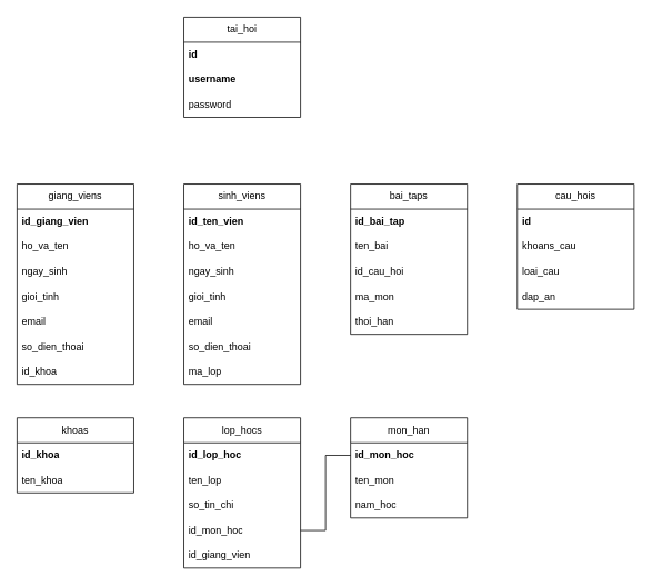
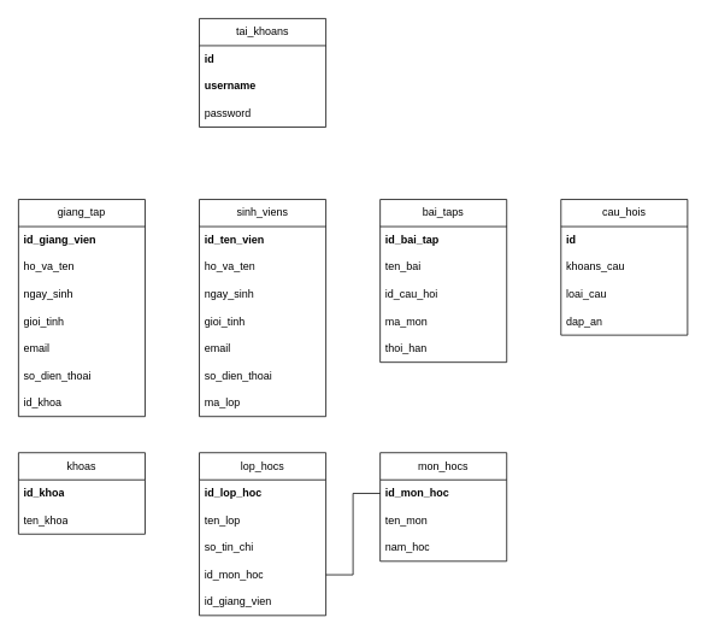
  <mxCell id="0" />
  <mxCell id="1" parent="0" />
- <mxCell id="2" value="giang_viens" style="swimlane;fontStyle=0;childLayout=stackLayout;horizontal=1;startSize=30;horizontalStack=0;resizeParent=1;resizeParentMax=0;resizeLast=0;collapsible=1;marginBottom=0;whiteSpace=wrap;html=1;" vertex="1" parent="1"><mxGeometry x="20" y="220" width="140" height="240" as="geometry" /></mxCell>
+ <mxCell id="2" value="giang_tap" style="swimlane;fontStyle=0;childLayout=stackLayout;horizontal=1;startSize=30;horizontalStack=0;resizeParent=1;resizeParentMax=0;resizeLast=0;collapsible=1;marginBottom=0;whiteSpace=wrap;html=1;" vertex="1" parent="1"><mxGeometry x="20" y="220" width="140" height="240" as="geometry" /></mxCell>
  <mxCell id="3" value="id_giang_vien" style="text;strokeColor=none;fillColor=none;align=left;verticalAlign=middle;spacingLeft=4;spacingRight=4;overflow=hidden;points=[[0,0.5],[1,0.5]];portConstraint=eastwest;rotatable=0;whiteSpace=wrap;html=1;fontStyle=1" vertex="1" parent="2"><mxGeometry y="30" width="140" height="30" as="geometry" /></mxCell>
  <mxCell id="4" value="ho_va_ten" style="text;strokeColor=none;fillColor=none;align=left;verticalAlign=middle;spacingLeft=4;spacingRight=4;overflow=hidden;points=[[0,0.5],[1,0.5]];portConstraint=eastwest;rotatable=0;whiteSpace=wrap;html=1;" vertex="1" parent="2"><mxGeometry y="60" width="140" height="30" as="geometry" /></mxCell>
  <mxCell id="5" value="ngay_sinh" style="text;strokeColor=none;fillColor=none;align=left;verticalAlign=middle;spacingLeft=4;spacingRight=4;overflow=hidden;points=[[0,0.5],[1,0.5]];portConstraint=eastwest;rotatable=0;whiteSpace=wrap;html=1;" vertex="1" parent="2"><mxGeometry y="90" width="140" height="30" as="geometry" /></mxCell>
  <mxCell id="6" value="gioi_tinh" style="text;strokeColor=none;fillColor=none;align=left;verticalAlign=middle;spacingLeft=4;spacingRight=4;overflow=hidden;points=[[0,0.5],[1,0.5]];portConstraint=eastwest;rotatable=0;whiteSpace=wrap;html=1;" vertex="1" parent="2"><mxGeometry y="120" width="140" height="30" as="geometry" /></mxCell>
  <mxCell id="7" value="email" style="text;strokeColor=none;fillColor=none;align=left;verticalAlign=middle;spacingLeft=4;spacingRight=4;overflow=hidden;points=[[0,0.5],[1,0.5]];portConstraint=eastwest;rotatable=0;whiteSpace=wrap;html=1;" vertex="1" parent="2"><mxGeometry y="150" width="140" height="30" as="geometry" /></mxCell>
  <mxCell id="8" value="so_dien_thoai" style="text;strokeColor=none;fillColor=none;align=left;verticalAlign=middle;spacingLeft=4;spacingRight=4;overflow=hidden;points=[[0,0.5],[1,0.5]];portConstraint=eastwest;rotatable=0;whiteSpace=wrap;html=1;" vertex="1" parent="2"><mxGeometry y="180" width="140" height="30" as="geometry" /></mxCell>
  <mxCell id="9" value="id_khoa" style="text;strokeColor=none;fillColor=none;align=left;verticalAlign=middle;spacingLeft=4;spacingRight=4;overflow=hidden;points=[[0,0.5],[1,0.5]];portConstraint=eastwest;rotatable=0;whiteSpace=wrap;html=1;" vertex="1" parent="2"><mxGeometry y="210" width="140" height="30" as="geometry" /></mxCell>
  <mxCell id="10" value="sinh_viens" style="swimlane;fontStyle=0;childLayout=stackLayout;horizontal=1;startSize=30;horizontalStack=0;resizeParent=1;resizeParentMax=0;resizeLast=0;collapsible=1;marginBottom=0;whiteSpace=wrap;html=1;" vertex="1" parent="1"><mxGeometry x="220" y="220" width="140" height="240" as="geometry" /></mxCell>
  <mxCell id="11" value="id_ten_vien" style="text;strokeColor=none;fillColor=none;align=left;verticalAlign=middle;spacingLeft=4;spacingRight=4;overflow=hidden;points=[[0,0.5],[1,0.5]];portConstraint=eastwest;rotatable=0;whiteSpace=wrap;html=1;fontStyle=1" vertex="1" parent="10"><mxGeometry y="30" width="140" height="30" as="geometry" /></mxCell>
  <mxCell id="12" value="ho_va_ten" style="text;strokeColor=none;fillColor=none;align=left;verticalAlign=middle;spacingLeft=4;spacingRight=4;overflow=hidden;points=[[0,0.5],[1,0.5]];portConstraint=eastwest;rotatable=0;whiteSpace=wrap;html=1;" vertex="1" parent="10"><mxGeometry y="60" width="140" height="30" as="geometry" /></mxCell>
  <mxCell id="13" value="ngay_sinh" style="text;strokeColor=none;fillColor=none;align=left;verticalAlign=middle;spacingLeft=4;spacingRight=4;overflow=hidden;points=[[0,0.5],[1,0.5]];portConstraint=eastwest;rotatable=0;whiteSpace=wrap;html=1;" vertex="1" parent="10"><mxGeometry y="90" width="140" height="30" as="geometry" /></mxCell>
  <mxCell id="14" value="gioi_tinh" style="text;strokeColor=none;fillColor=none;align=left;verticalAlign=middle;spacingLeft=4;spacingRight=4;overflow=hidden;points=[[0,0.5],[1,0.5]];portConstraint=eastwest;rotatable=0;whiteSpace=wrap;html=1;" vertex="1" parent="10"><mxGeometry y="120" width="140" height="30" as="geometry" /></mxCell>
  <mxCell id="15" value="email" style="text;strokeColor=none;fillColor=none;align=left;verticalAlign=middle;spacingLeft=4;spacingRight=4;overflow=hidden;points=[[0,0.5],[1,0.5]];portConstraint=eastwest;rotatable=0;whiteSpace=wrap;html=1;" vertex="1" parent="10"><mxGeometry y="150" width="140" height="30" as="geometry" /></mxCell>
  <mxCell id="16" value="so_dien_thoai" style="text;strokeColor=none;fillColor=none;align=left;verticalAlign=middle;spacingLeft=4;spacingRight=4;overflow=hidden;points=[[0,0.5],[1,0.5]];portConstraint=eastwest;rotatable=0;whiteSpace=wrap;html=1;" vertex="1" parent="10"><mxGeometry y="180" width="140" height="30" as="geometry" /></mxCell>
  <mxCell id="17" value="ma_lop" style="text;strokeColor=none;fillColor=none;align=left;verticalAlign=middle;spacingLeft=4;spacingRight=4;overflow=hidden;points=[[0,0.5],[1,0.5]];portConstraint=eastwest;rotatable=0;whiteSpace=wrap;html=1;" vertex="1" parent="10"><mxGeometry y="210" width="140" height="30" as="geometry" /></mxCell>
- <mxCell id="18" value="tai_hoi" style="swimlane;fontStyle=0;childLayout=stackLayout;horizontal=1;startSize=30;horizontalStack=0;resizeParent=1;resizeParentMax=0;resizeLast=0;collapsible=1;marginBottom=0;whiteSpace=wrap;html=1;" vertex="1" parent="1"><mxGeometry x="220" y="20" width="140" height="120" as="geometry" /></mxCell>
+ <mxCell id="18" value="tai_khoans" style="swimlane;fontStyle=0;childLayout=stackLayout;horizontal=1;startSize=30;horizontalStack=0;resizeParent=1;resizeParentMax=0;resizeLast=0;collapsible=1;marginBottom=0;whiteSpace=wrap;html=1;" vertex="1" parent="1"><mxGeometry x="220" y="20" width="140" height="120" as="geometry" /></mxCell>
  <mxCell id="19" value="id" style="text;strokeColor=none;fillColor=none;align=left;verticalAlign=middle;spacingLeft=4;spacingRight=4;overflow=hidden;points=[[0,0.5],[1,0.5]];portConstraint=eastwest;rotatable=0;whiteSpace=wrap;html=1;fontStyle=1" vertex="1" parent="18"><mxGeometry y="30" width="140" height="30" as="geometry" /></mxCell>
  <mxCell id="20" value="username" style="text;strokeColor=none;fillColor=none;align=left;verticalAlign=middle;spacingLeft=4;spacingRight=4;overflow=hidden;points=[[0,0.5],[1,0.5]];portConstraint=eastwest;rotatable=0;whiteSpace=wrap;html=1;fontStyle=1" vertex="1" parent="18"><mxGeometry y="60" width="140" height="30" as="geometry" /></mxCell>
  <mxCell id="21" value="password" style="text;strokeColor=none;fillColor=none;align=left;verticalAlign=middle;spacingLeft=4;spacingRight=4;overflow=hidden;points=[[0,0.5],[1,0.5]];portConstraint=eastwest;rotatable=0;whiteSpace=wrap;html=1;" vertex="1" parent="18"><mxGeometry y="90" width="140" height="30" as="geometry" /></mxCell>
  <mxCell id="22" value="khoas" style="swimlane;fontStyle=0;childLayout=stackLayout;horizontal=1;startSize=30;horizontalStack=0;resizeParent=1;resizeParentMax=0;resizeLast=0;collapsible=1;marginBottom=0;whiteSpace=wrap;html=1;" vertex="1" parent="1"><mxGeometry x="20" y="500" width="140" height="90" as="geometry" /></mxCell>
  <mxCell id="23" value="id_khoa" style="text;strokeColor=none;fillColor=none;align=left;verticalAlign=middle;spacingLeft=4;spacingRight=4;overflow=hidden;points=[[0,0.5],[1,0.5]];portConstraint=eastwest;rotatable=0;whiteSpace=wrap;html=1;fontStyle=1" vertex="1" parent="22"><mxGeometry y="30" width="140" height="30" as="geometry" /></mxCell>
  <mxCell id="24" value="ten_khoa" style="text;strokeColor=none;fillColor=none;align=left;verticalAlign=middle;spacingLeft=4;spacingRight=4;overflow=hidden;points=[[0,0.5],[1,0.5]];portConstraint=eastwest;rotatable=0;whiteSpace=wrap;html=1;" vertex="1" parent="22"><mxGeometry y="60" width="140" height="30" as="geometry" /></mxCell>
  <mxCell id="25" value="lop_hocs" style="swimlane;fontStyle=0;childLayout=stackLayout;horizontal=1;startSize=30;horizontalStack=0;resizeParent=1;resizeParentMax=0;resizeLast=0;collapsible=1;marginBottom=0;whiteSpace=wrap;html=1;" vertex="1" parent="1"><mxGeometry x="220" y="500" width="140" height="180" as="geometry" /></mxCell>
  <mxCell id="26" value="id_lop_hoc" style="text;strokeColor=none;fillColor=none;align=left;verticalAlign=middle;spacingLeft=4;spacingRight=4;overflow=hidden;points=[[0,0.5],[1,0.5]];portConstraint=eastwest;rotatable=0;whiteSpace=wrap;html=1;fontStyle=1" vertex="1" parent="25"><mxGeometry y="30" width="140" height="30" as="geometry" /></mxCell>
  <mxCell id="27" value="ten_lop" style="text;strokeColor=none;fillColor=none;align=left;verticalAlign=middle;spacingLeft=4;spacingRight=4;overflow=hidden;points=[[0,0.5],[1,0.5]];portConstraint=eastwest;rotatable=0;whiteSpace=wrap;html=1;" vertex="1" parent="25"><mxGeometry y="60" width="140" height="30" as="geometry" /></mxCell>
  <mxCell id="28" value="so_tin_chi" style="text;strokeColor=none;fillColor=none;align=left;verticalAlign=middle;spacingLeft=4;spacingRight=4;overflow=hidden;points=[[0,0.5],[1,0.5]];portConstraint=eastwest;rotatable=0;whiteSpace=wrap;html=1;" vertex="1" parent="25"><mxGeometry y="90" width="140" height="30" as="geometry" /></mxCell>
  <mxCell id="29" value="id_mon_hoc" style="text;strokeColor=none;fillColor=none;align=left;verticalAlign=middle;spacingLeft=4;spacingRight=4;overflow=hidden;points=[[0,0.5],[1,0.5]];portConstraint=eastwest;rotatable=0;whiteSpace=wrap;html=1;fontStyle=0" vertex="1" parent="25"><mxGeometry y="120" width="140" height="30" as="geometry" /></mxCell>
  <mxCell id="30" value="id_giang_vien" style="text;strokeColor=none;fillColor=none;align=left;verticalAlign=middle;spacingLeft=4;spacingRight=4;overflow=hidden;points=[[0,0.5],[1,0.5]];portConstraint=eastwest;rotatable=0;whiteSpace=wrap;html=1;fontStyle=0" vertex="1" parent="25"><mxGeometry y="150" width="140" height="30" as="geometry" /></mxCell>
- <mxCell id="31" value="mon_han" style="swimlane;fontStyle=0;childLayout=stackLayout;horizontal=1;startSize=30;horizontalStack=0;resizeParent=1;resizeParentMax=0;resizeLast=0;collapsible=1;marginBottom=0;whiteSpace=wrap;html=1;" vertex="1" parent="1"><mxGeometry x="420" y="500" width="140" height="120" as="geometry" /></mxCell>
+ <mxCell id="31" value="mon_hocs" style="swimlane;fontStyle=0;childLayout=stackLayout;horizontal=1;startSize=30;horizontalStack=0;resizeParent=1;resizeParentMax=0;resizeLast=0;collapsible=1;marginBottom=0;whiteSpace=wrap;html=1;" vertex="1" parent="1"><mxGeometry x="420" y="500" width="140" height="120" as="geometry" /></mxCell>
  <mxCell id="32" value="id_mon_hoc" style="text;strokeColor=none;fillColor=none;align=left;verticalAlign=middle;spacingLeft=4;spacingRight=4;overflow=hidden;points=[[0,0.5],[1,0.5]];portConstraint=eastwest;rotatable=0;whiteSpace=wrap;html=1;fontStyle=1" vertex="1" parent="31"><mxGeometry y="30" width="140" height="30" as="geometry" /></mxCell>
  <mxCell id="33" value="ten_mon" style="text;strokeColor=none;fillColor=none;align=left;verticalAlign=middle;spacingLeft=4;spacingRight=4;overflow=hidden;points=[[0,0.5],[1,0.5]];portConstraint=eastwest;rotatable=0;whiteSpace=wrap;html=1;" vertex="1" parent="31"><mxGeometry y="60" width="140" height="30" as="geometry" /></mxCell>
  <mxCell id="34" value="nam_hoc" style="text;strokeColor=none;fillColor=none;align=left;verticalAlign=middle;spacingLeft=4;spacingRight=4;overflow=hidden;points=[[0,0.5],[1,0.5]];portConstraint=eastwest;rotatable=0;whiteSpace=wrap;html=1;" vertex="1" parent="31"><mxGeometry y="90" width="140" height="30" as="geometry" /></mxCell>
  <mxCell id="35" style="edgeStyle=orthogonalEdgeStyle;rounded=0;orthogonalLoop=1;jettySize=auto;html=1;exitX=0;exitY=0.5;exitDx=0;exitDy=0;entryX=1;entryY=0.5;entryDx=0;entryDy=0;endArrow=none;endFill=0;" edge="1" parent="1" source="32" target="29"><mxGeometry relative="1" as="geometry" /></mxCell>
  <mxCell id="36" value="bai_taps" style="swimlane;fontStyle=0;childLayout=stackLayout;horizontal=1;startSize=30;horizontalStack=0;resizeParent=1;resizeParentMax=0;resizeLast=0;collapsible=1;marginBottom=0;whiteSpace=wrap;html=1;" vertex="1" parent="1"><mxGeometry x="420" y="220" width="140" height="180" as="geometry" /></mxCell>
  <mxCell id="37" value="id_bai_tap" style="text;strokeColor=none;fillColor=none;align=left;verticalAlign=middle;spacingLeft=4;spacingRight=4;overflow=hidden;points=[[0,0.5],[1,0.5]];portConstraint=eastwest;rotatable=0;whiteSpace=wrap;html=1;fontStyle=1" vertex="1" parent="36"><mxGeometry y="30" width="140" height="30" as="geometry" /></mxCell>
  <mxCell id="38" value="ten_bai" style="text;strokeColor=none;fillColor=none;align=left;verticalAlign=middle;spacingLeft=4;spacingRight=4;overflow=hidden;points=[[0,0.5],[1,0.5]];portConstraint=eastwest;rotatable=0;whiteSpace=wrap;html=1;" vertex="1" parent="36"><mxGeometry y="60" width="140" height="30" as="geometry" /></mxCell>
  <mxCell id="39" value="id_cau_hoi" style="text;strokeColor=none;fillColor=none;align=left;verticalAlign=middle;spacingLeft=4;spacingRight=4;overflow=hidden;points=[[0,0.5],[1,0.5]];portConstraint=eastwest;rotatable=0;whiteSpace=wrap;html=1;" vertex="1" parent="36"><mxGeometry y="90" width="140" height="30" as="geometry" /></mxCell>
  <mxCell id="40" value="ma_mon" style="text;strokeColor=none;fillColor=none;align=left;verticalAlign=middle;spacingLeft=4;spacingRight=4;overflow=hidden;points=[[0,0.5],[1,0.5]];portConstraint=eastwest;rotatable=0;whiteSpace=wrap;html=1;" vertex="1" parent="36"><mxGeometry y="120" width="140" height="30" as="geometry" /></mxCell>
  <mxCell id="41" value="thoi_han" style="text;strokeColor=none;fillColor=none;align=left;verticalAlign=middle;spacingLeft=4;spacingRight=4;overflow=hidden;points=[[0,0.5],[1,0.5]];portConstraint=eastwest;rotatable=0;whiteSpace=wrap;html=1;" vertex="1" parent="36"><mxGeometry y="150" width="140" height="30" as="geometry" /></mxCell>
  <mxCell id="42" value="cau_hois" style="swimlane;fontStyle=0;childLayout=stackLayout;horizontal=1;startSize=30;horizontalStack=0;resizeParent=1;resizeParentMax=0;resizeLast=0;collapsible=1;marginBottom=0;whiteSpace=wrap;html=1;" vertex="1" parent="1"><mxGeometry x="620" y="220" width="140" height="150" as="geometry" /></mxCell>
  <mxCell id="43" value="id" style="text;strokeColor=none;fillColor=none;align=left;verticalAlign=middle;spacingLeft=4;spacingRight=4;overflow=hidden;points=[[0,0.5],[1,0.5]];portConstraint=eastwest;rotatable=0;whiteSpace=wrap;html=1;fontStyle=1" vertex="1" parent="42"><mxGeometry y="30" width="140" height="30" as="geometry" /></mxCell>
  <mxCell id="44" value="khoans_cau" style="text;strokeColor=none;fillColor=none;align=left;verticalAlign=middle;spacingLeft=4;spacingRight=4;overflow=hidden;points=[[0,0.5],[1,0.5]];portConstraint=eastwest;rotatable=0;whiteSpace=wrap;html=1;" vertex="1" parent="42"><mxGeometry y="60" width="140" height="30" as="geometry" /></mxCell>
  <mxCell id="45" value="loai_cau" style="text;strokeColor=none;fillColor=none;align=left;verticalAlign=middle;spacingLeft=4;spacingRight=4;overflow=hidden;points=[[0,0.5],[1,0.5]];portConstraint=eastwest;rotatable=0;whiteSpace=wrap;html=1;" vertex="1" parent="42"><mxGeometry y="90" width="140" height="30" as="geometry" /></mxCell>
  <mxCell id="46" value="dap_an" style="text;strokeColor=none;fillColor=none;align=left;verticalAlign=middle;spacingLeft=4;spacingRight=4;overflow=hidden;points=[[0,0.5],[1,0.5]];portConstraint=eastwest;rotatable=0;whiteSpace=wrap;html=1;" vertex="1" parent="42"><mxGeometry y="120" width="140" height="30" as="geometry" /></mxCell>
